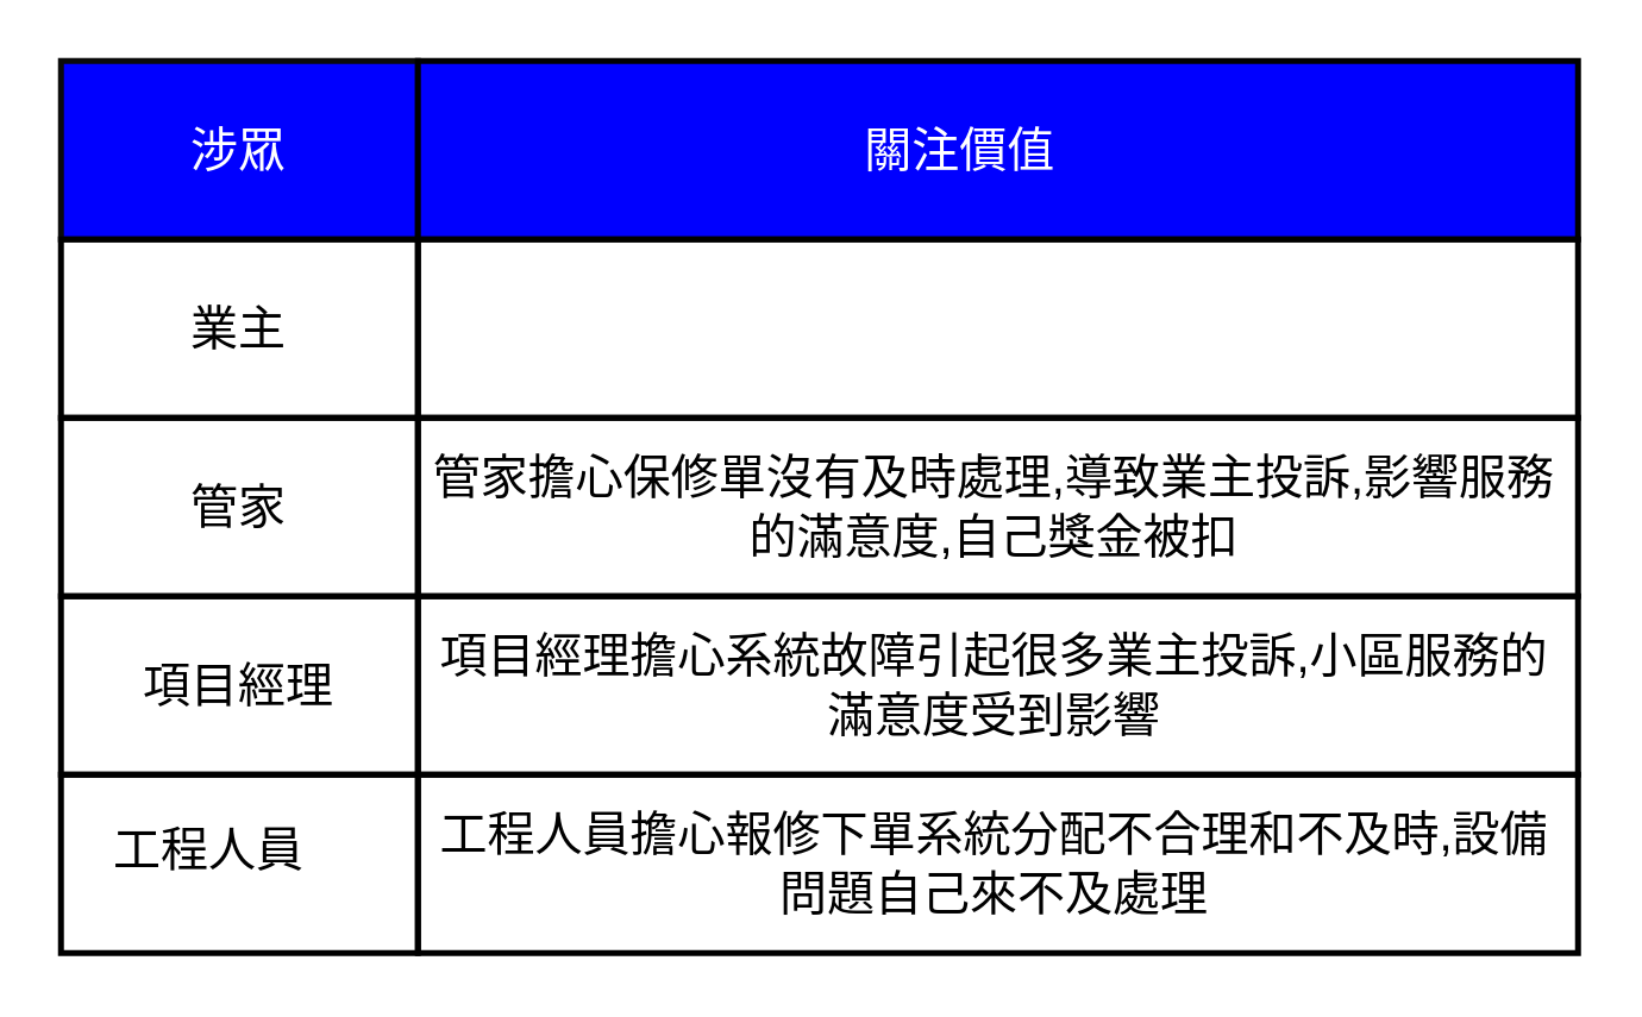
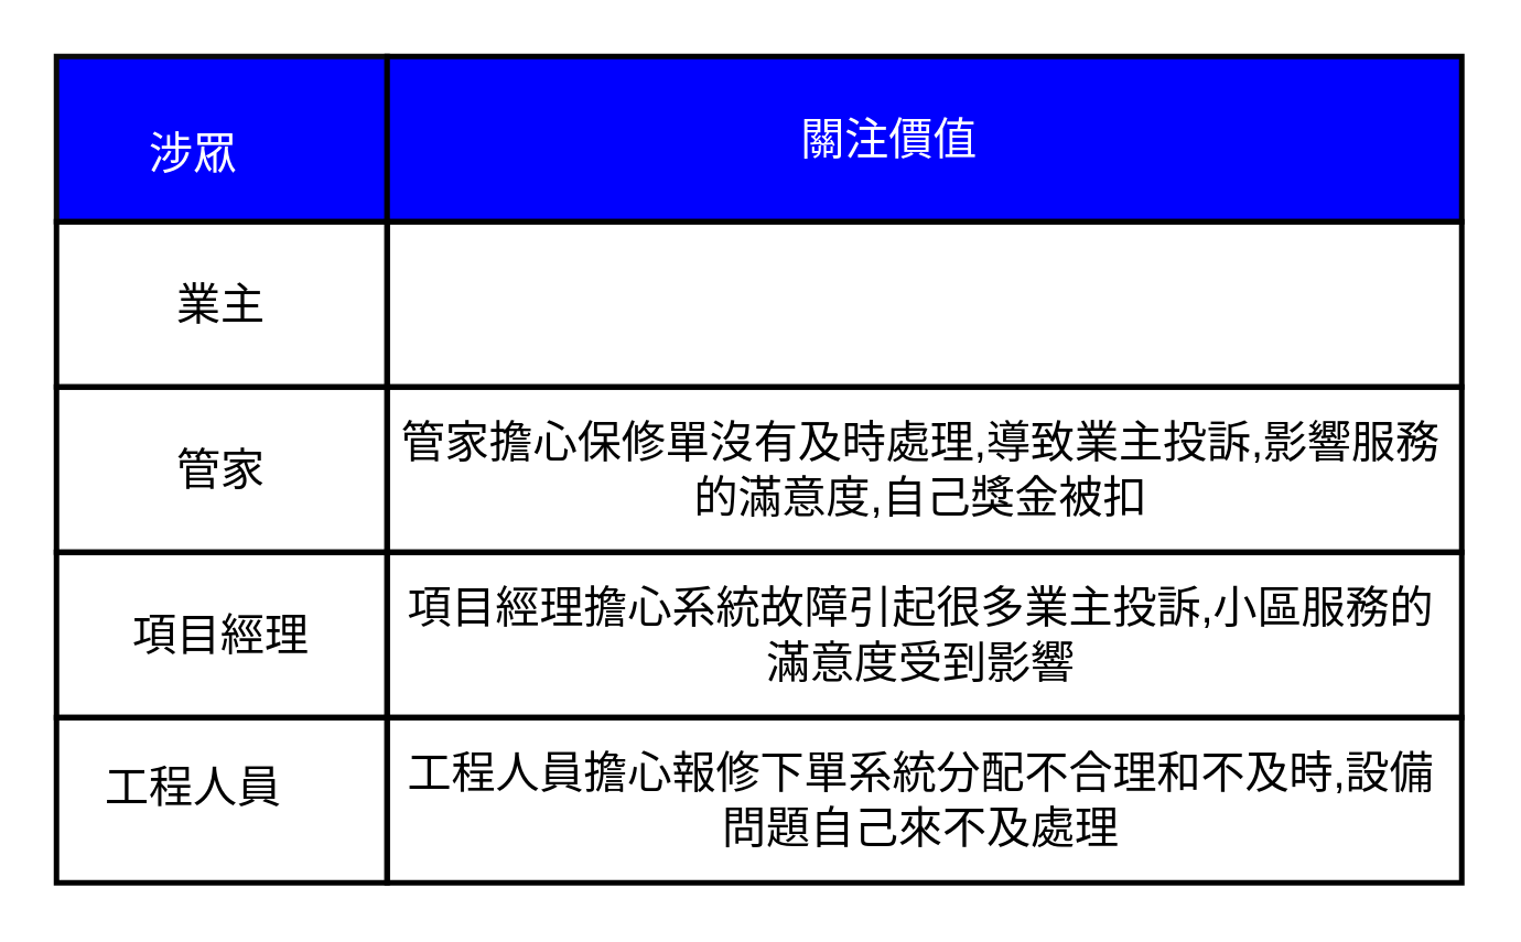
  <mxCell id="0" />
  <mxCell id="1" parent="0" />
  <mxCell id="2" value="" style="group" connectable="0" vertex="1" parent="1"><mxGeometry x="20" y="20" width="510" height="300" as="geometry" /></mxCell>
  <mxCell id="3" value="" style="rounded=0;whiteSpace=wrap;html=1;strokeColor=#0A0A0A;strokeWidth=2;align=center;verticalAlign=middle;fontFamily=Helvetica;fontSize=16;fontColor=default;fillColor=#0000FF;" vertex="1" parent="2"><mxGeometry width="120" height="60" as="geometry" /></mxCell>
  <mxCell id="4" value="" style="rounded=0;whiteSpace=wrap;html=1;strokeColor=default;strokeWidth=2;align=center;verticalAlign=middle;fontFamily=Helvetica;fontSize=16;fontColor=default;fillColor=#0000FF;" vertex="1" parent="2"><mxGeometry x="120" width="390" height="60" as="geometry" /></mxCell>
  <mxCell id="5" value="" style="group" connectable="0" vertex="1" parent="2"><mxGeometry y="60" width="510" height="240" as="geometry" /></mxCell>
  <mxCell id="6" value="" style="rounded=0;whiteSpace=wrap;html=1;strokeColor=default;strokeWidth=2;align=center;verticalAlign=middle;fontFamily=Helvetica;fontSize=16;fontColor=default;fillColor=none;" vertex="1" parent="5"><mxGeometry width="120" height="60" as="geometry" /></mxCell>
  <mxCell id="7" value="&lt;div&gt;&lt;br&gt;&lt;/div&gt;&lt;div&gt;&lt;br&gt;&lt;/div&gt;&lt;div&gt;&lt;br&gt;&lt;/div&gt;&lt;div&gt;&lt;br&gt;&lt;/div&gt;&lt;div&gt;&lt;br&gt;&lt;/div&gt;&lt;div&gt;&lt;br&gt;&lt;/div&gt;&lt;div&gt;&lt;br&gt;&lt;/div&gt;&lt;div&gt;&lt;br&gt;&lt;/div&gt;&lt;div&gt;&lt;br&gt;&lt;/div&gt;&lt;div&gt;&lt;br&gt;&lt;/div&gt;&lt;div&gt;&lt;br&gt;&lt;/div&gt;&lt;div&gt;&lt;br&gt;&lt;/div&gt;&lt;div&gt;&lt;br&gt;&lt;/div&gt;&lt;div&gt;&lt;br&gt;&lt;/div&gt;&lt;div&gt;&lt;br&gt;&lt;/div&gt;&lt;div&gt;&lt;br&gt;&lt;/div&gt;&lt;div&gt;&lt;br&gt;&lt;/div&gt;" style="rounded=0;whiteSpace=wrap;html=1;strokeColor=default;strokeWidth=2;align=center;verticalAlign=middle;fontFamily=Helvetica;fontSize=16;fontColor=default;fillColor=none;" vertex="1" parent="5"><mxGeometry y="60" width="120" height="60" as="geometry" /></mxCell>
  <mxCell id="8" value="&#10;&#10;&#10;&#10;&#10;&#10;&#10;&#10;&#10;&#10;&#10;&#10;" style="group" connectable="0" vertex="1" parent="5"><mxGeometry y="120" width="510" height="120" as="geometry" /></mxCell>
  <mxCell id="9" value="" style="rounded=0;whiteSpace=wrap;html=1;strokeColor=default;strokeWidth=2;align=center;verticalAlign=middle;fontFamily=Helvetica;fontSize=16;fontColor=default;fillColor=none;" vertex="1" parent="8"><mxGeometry width="120" height="60" as="geometry" /></mxCell>
  <mxCell id="10" value="" style="rounded=0;whiteSpace=wrap;html=1;strokeColor=default;strokeWidth=2;align=center;verticalAlign=middle;fontFamily=Helvetica;fontSize=16;fontColor=default;fillColor=none;" vertex="1" parent="8"><mxGeometry y="60" width="120" height="60" as="geometry" /></mxCell>
  <mxCell id="11" value="" style="rounded=0;whiteSpace=wrap;html=1;strokeColor=default;strokeWidth=2;align=center;verticalAlign=middle;fontFamily=Helvetica;fontSize=16;fontColor=default;fillColor=none;" vertex="1" parent="8"><mxGeometry x="120" width="390" height="60" as="geometry" /></mxCell>
  <mxCell id="12" value="" style="rounded=0;whiteSpace=wrap;html=1;strokeColor=default;strokeWidth=2;align=center;verticalAlign=middle;fontFamily=Helvetica;fontSize=16;fontColor=default;fillColor=none;" vertex="1" parent="8"><mxGeometry x="120" y="60" width="390" height="60" as="geometry" /></mxCell>
  <mxCell id="13" value="工程人員" style="text;html=1;align=center;verticalAlign=middle;whiteSpace=wrap;rounded=0;fontFamily=Helvetica;fontSize=16;fontColor=default;" vertex="1" parent="8"><mxGeometry x="15" y="70" width="70" height="30" as="geometry" /></mxCell>
  <mxCell id="14" value="項目經理" style="text;html=1;align=center;verticalAlign=middle;whiteSpace=wrap;rounded=0;fontFamily=Helvetica;fontSize=16;fontColor=default;" vertex="1" parent="8"><mxGeometry x="20" y="15" width="80" height="30" as="geometry" /></mxCell>
  <mxCell id="15" value="&lt;font&gt;工程人員擔心報修下單系統分配不合理和不及時,設備問題自己來不及處理&lt;/font&gt;" style="text;html=1;align=center;verticalAlign=middle;whiteSpace=wrap;rounded=0;fontFamily=Helvetica;fontSize=16;fontColor=default;" vertex="1" parent="8"><mxGeometry x="119" y="75" width="390" height="30" as="geometry" /></mxCell>
  <mxCell id="16" value="&lt;font&gt;項目經理擔心系統故障引起很多業主投訴,小區服務的滿意度受到影響&lt;/font&gt;" style="text;html=1;align=center;verticalAlign=middle;whiteSpace=wrap;rounded=0;fontFamily=Helvetica;fontSize=16;fontColor=default;" vertex="1" parent="8"><mxGeometry x="119" y="15" width="390" height="30" as="geometry" /></mxCell>
  <mxCell id="17" value="" style="rounded=0;whiteSpace=wrap;html=1;strokeColor=default;strokeWidth=2;align=center;verticalAlign=middle;fontFamily=Helvetica;fontSize=16;fontColor=default;fillColor=none;" vertex="1" parent="5"><mxGeometry x="120" y="60" width="390" height="60" as="geometry" /></mxCell>
  <mxCell id="18" value="業主&lt;span style=&quot;color: rgba(0, 0, 0, 0); font-family: monospace; font-size: 0px; text-align: start; text-wrap-mode: nowrap;&quot;&gt;%3CmxGraphModel%3E%3Croot%3E%3CmxCell%20id%3D%220%22%2F%3E%3CmxCell%20id%3D%221%22%20parent%3D%220%22%2F%3E%3CmxCell%20id%3D%222%22%20value%3D%22%E6%B6%89%E7%9C%BE%22%20style%3D%22text%3Bhtml%3D1%3Balign%3Dcenter%3BverticalAlign%3Dmiddle%3BwhiteSpace%3Dwrap%3Brounded%3D0%3BfontFamily%3DHelvetica%3BfontSize%3D16%3BfontColor%3D%23FFFFFF%3B%22%20vertex%3D%221%22%20parent%3D%221%22%3E%3CmxGeometry%20x%3D%22130%22%20y%3D%22300%22%20width%3D%2260%22%20height%3D%2230%22%20as%3D%22geometry%22%2F%3E%3C%2FmxCell%3E%3C%2Froot%3E%3C%2FmxGraphModel%3E&lt;/span&gt;&lt;span style=&quot;color: rgba(0, 0, 0, 0); font-family: monospace; font-size: 0px; text-align: start; text-wrap-mode: nowrap;&quot;&gt;%3CmxGraphModel%3E%3Croot%3E%3CmxCell%20id%3D%220%22%2F%3E%3CmxCell%20id%3D%221%22%20parent%3D%220%22%2F%3E%3CmxCell%20id%3D%222%22%20value%3D%22%E6%B6%89%E7%9C%BE%22%20style%3D%22text%3Bhtml%3D1%3Balign%3Dcenter%3BverticalAlign%3Dmiddle%3BwhiteSpace%3Dwrap%3Brounded%3D0%3BfontFamily%3DHelvetica%3BfontSize%3D16%3BfontColor%3D%23FFFFFF%3B%22%20vertex%3D%221%22%20parent%3D%221%22%3E%3CmxGeometry%20x%3D%22130%22%20y%3D%22300%22%20width%3D%2260%22%20height%3D%2230%22%20as%3D%22geometry%22%2F%3E%3C%2FmxCell%3E%3C%2Froot%3E%3C%2FmxGraphModel%3E&lt;/span&gt;&lt;span style=&quot;color: rgba(0, 0, 0, 0); font-family: monospace; font-size: 0px; text-align: start; text-wrap-mode: nowrap;&quot;&gt;%3CmxGraphModel%3E%3Croot%3E%3CmxCell%20id%3D%220%22%2F%3E%3CmxCell%20id%3D%221%22%20parent%3D%220%22%2F%3E%3CmxCell%20id%3D%222%22%20value%3D%22%E6%B6%89%E7%9C%BE%22%20style%3D%22text%3Bhtml%3D1%3Balign%3Dcenter%3BverticalAlign%3Dmiddle%3BwhiteSpace%3Dwrap%3Brounded%3D0%3BfontFamily%3DHelvetica%3BfontSize%3D16%3BfontColor%3D%23FFFFFF%3B%22%20vertex%3D%221%22%20parent%3D%221%22%3E%3CmxGeometry%20x%3D%22130%22%20y%3D%22300%22%20width%3D%2260%22%20height%3D%2230%22%20as%3D%22geometry%22%2F%3E%3C%2FmxCell%3E%3C%2Froot%3E%3C%2FmxGraphModel%3E&lt;/span&gt;" style="text;html=1;align=center;verticalAlign=middle;whiteSpace=wrap;rounded=0;fontFamily=Helvetica;fontSize=16;fontColor=default;" vertex="1" parent="5"><mxGeometry x="30" y="15" width="60" height="30" as="geometry" /></mxCell>
  <mxCell id="19" value="管家" style="text;html=1;align=center;verticalAlign=middle;whiteSpace=wrap;rounded=0;fontFamily=Helvetica;fontSize=16;fontColor=default;" vertex="1" parent="5"><mxGeometry x="30" y="75" width="60" height="30" as="geometry" /></mxCell>
  <mxCell id="20" value="管家擔心保修單沒有及時處理,導致業主投訴,影響服務的滿意度,自己獎金被扣" style="text;html=1;align=center;verticalAlign=middle;whiteSpace=wrap;rounded=0;fontFamily=Helvetica;fontSize=16;fontColor=default;fontStyle=0" vertex="1" parent="5"><mxGeometry x="119" y="75" width="390" height="30" as="geometry" /></mxCell>
  <mxCell id="21" value="" style="rounded=0;whiteSpace=wrap;html=1;strokeColor=default;strokeWidth=2;align=center;verticalAlign=middle;fontFamily=Helvetica;fontSize=16;fontColor=default;fillColor=none;" vertex="1" parent="2"><mxGeometry x="120" y="60" width="390" height="60" as="geometry" /></mxCell>
- <mxCell id="22" value="涉眾" style="text;html=1;align=center;verticalAlign=middle;whiteSpace=wrap;rounded=0;fontFamily=Helvetica;fontSize=16;fontColor=#FFFFFF;" vertex="1" parent="2"><mxGeometry x="30" y="15" width="60" height="30" as="geometry" /></mxCell>
+ <mxCell id="22" value="涉眾" style="text;html=1;align=center;verticalAlign=middle;whiteSpace=wrap;rounded=0;fontFamily=Helvetica;fontSize=16;fontColor=#FFFFFF;" vertex="1" parent="2"><mxGeometry x="20" y="20" width="60" height="30" as="geometry" /></mxCell>
  <mxCell id="23" value="關注價值" style="text;html=1;align=center;verticalAlign=middle;whiteSpace=wrap;rounded=0;fontFamily=Helvetica;fontSize=16;fontColor=#FFFFFF;" vertex="1" parent="2"><mxGeometry x="260" y="15" width="85" height="30" as="geometry" /></mxCell>
